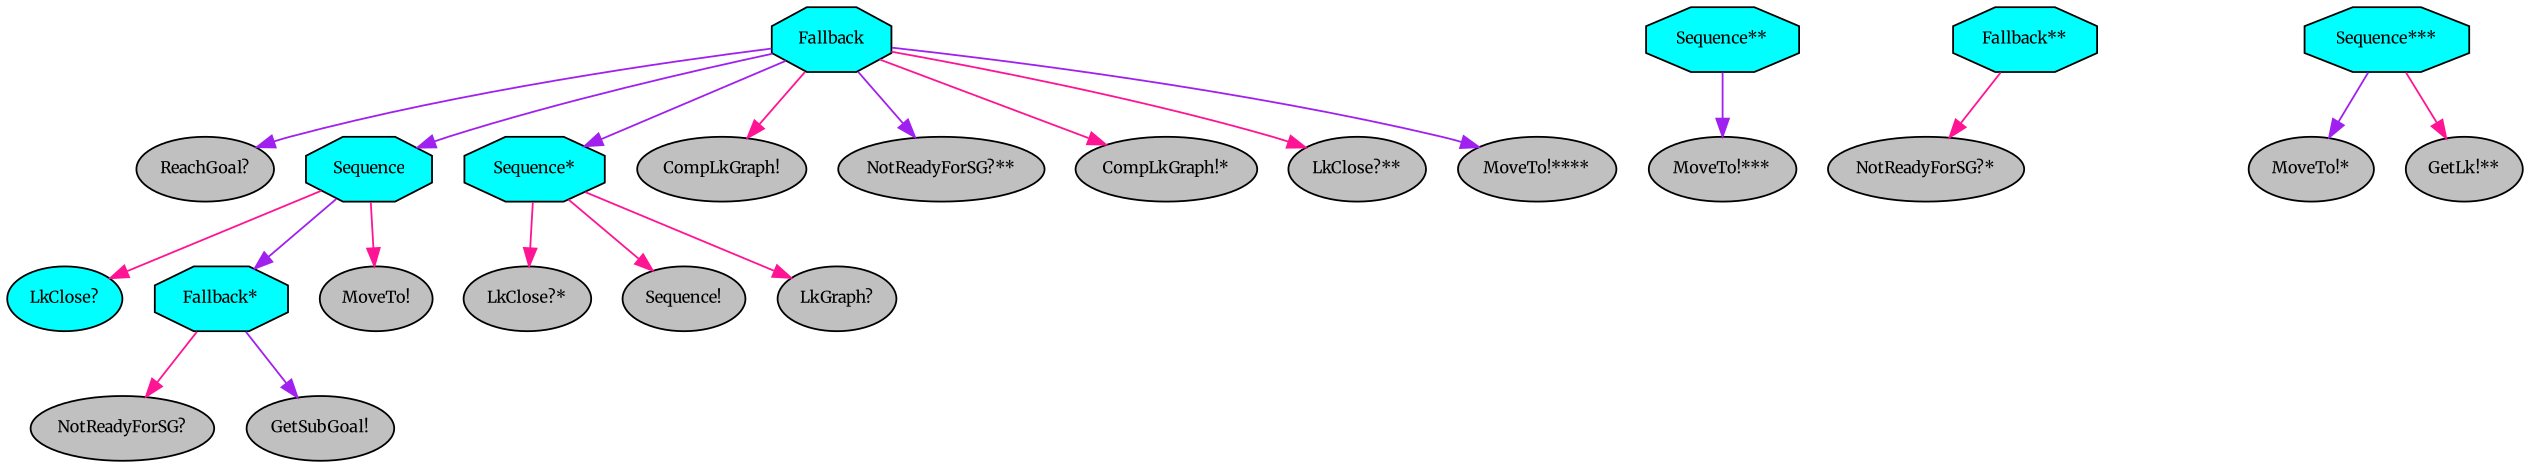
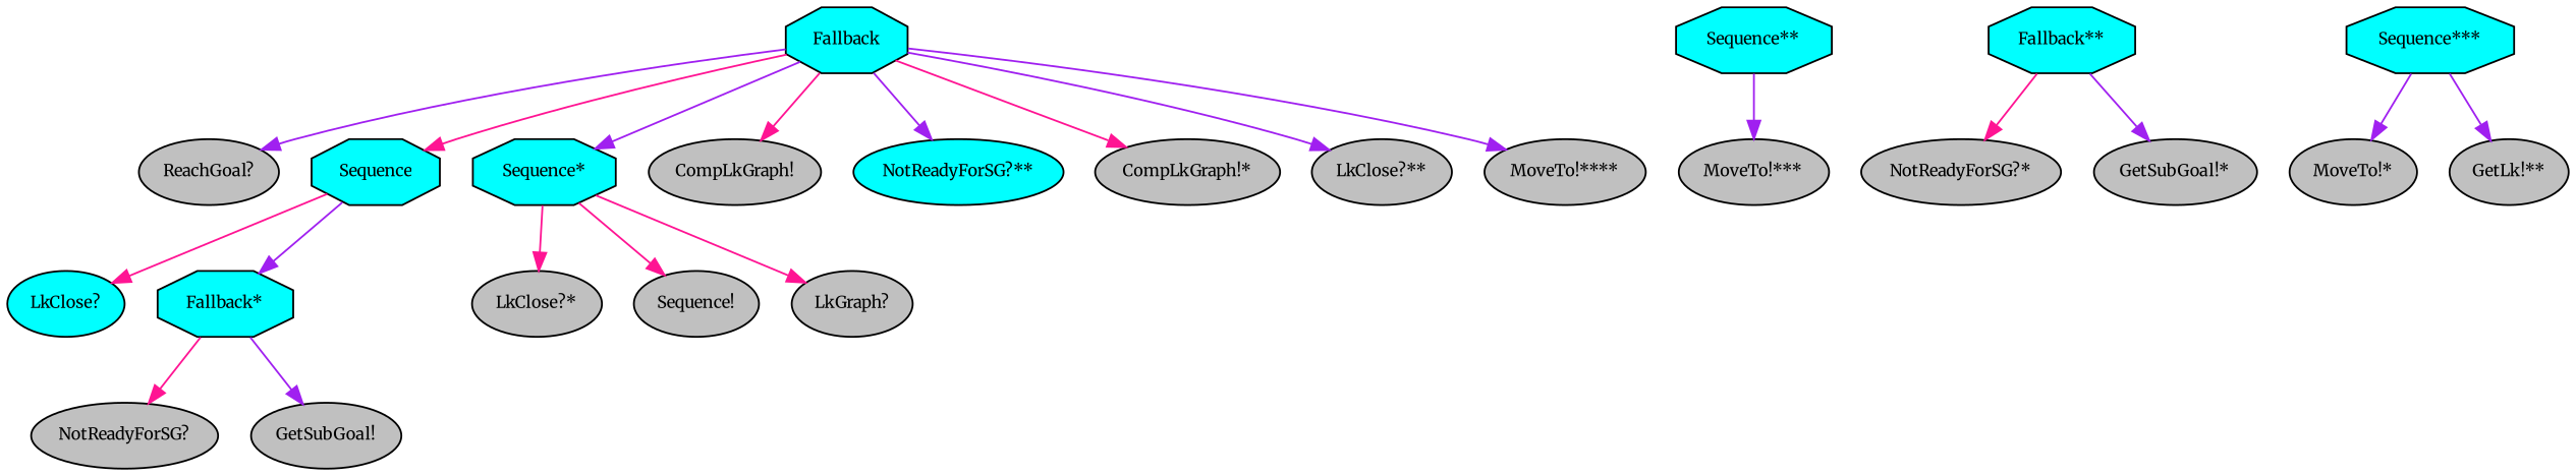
  digraph {
    fontname=Merriweather
    ordering=out
    node [fillcolor=gray fontcolor=black fontname=Merriweather fontsize=9 shape=ellipse style=filled]
    edge [color=deeppink fontname=Merriweather]
    n1 [fillcolor=cyan label=Fallback shape=octagon]
    n2 [label="ReachGoal?"]
    n3 [fillcolor=cyan label=Sequence shape=octagon]
    n4 [fillcolor=cyan label="Sequence*" shape=octagon]
    n5 [label="CompLkGraph!"]
-   n6 [label="NotReadyForSG?**"]
+   n6 [fillcolor=cyan label="NotReadyForSG?**"]
    n7 [label="CompLkGraph!*"]
    n8 [label="LkClose?**"]
    n9 [label="MoveTo!****"]
    n10 [fillcolor=cyan label="LkClose?"]
    n11 [fillcolor=cyan label="Fallback*" shape=octagon]
-   n12 [label="MoveTo!"]
    n13 [label="LkClose?*"]
    n14 [label="Sequence!"]
    n15 [label="LkGraph?"]
    n16 [fillcolor=cyan label="Sequence**" shape=octagon]
    n17 [label="MoveTo!***"]
    n18 [label="NotReadyForSG?"]
    n19 [label="GetSubGoal!"]
    n20 [fillcolor=cyan label="Fallback**" shape=octagon]
    n21 [label="NotReadyForSG?*"]
+   n22 [label="GetSubGoal!*"]
    n23 [fillcolor=cyan label="Sequence***" shape=octagon]
    n24 [label="MoveTo!*"]
    n25 [label="GetLk!**"]
    n1 -> n2 [color=purple]
-   n1 -> n3 [color=purple]
+   n1 -> n3
    n1 -> n4 [color=purple]
    n1 -> n5
    n1 -> n6 [color=purple]
    n1 -> n7
-   n1 -> n8
+   n1 -> n8 [color=purple]
    n1 -> n9 [color=purple]
    n3 -> n10
    n3 -> n11 [color=purple]
-   n3 -> n12
    n4 -> n13
    n4 -> n14
    n4 -> n15
    n11 -> n18
    n11 -> n19 [color=purple]
    n16 -> n17 [color=purple]
    n20 -> n21
+   n20 -> n22 [color=purple]
    n23 -> n24 [color=purple]
-   n23 -> n25
+   n23 -> n25 [color=purple]
  }
